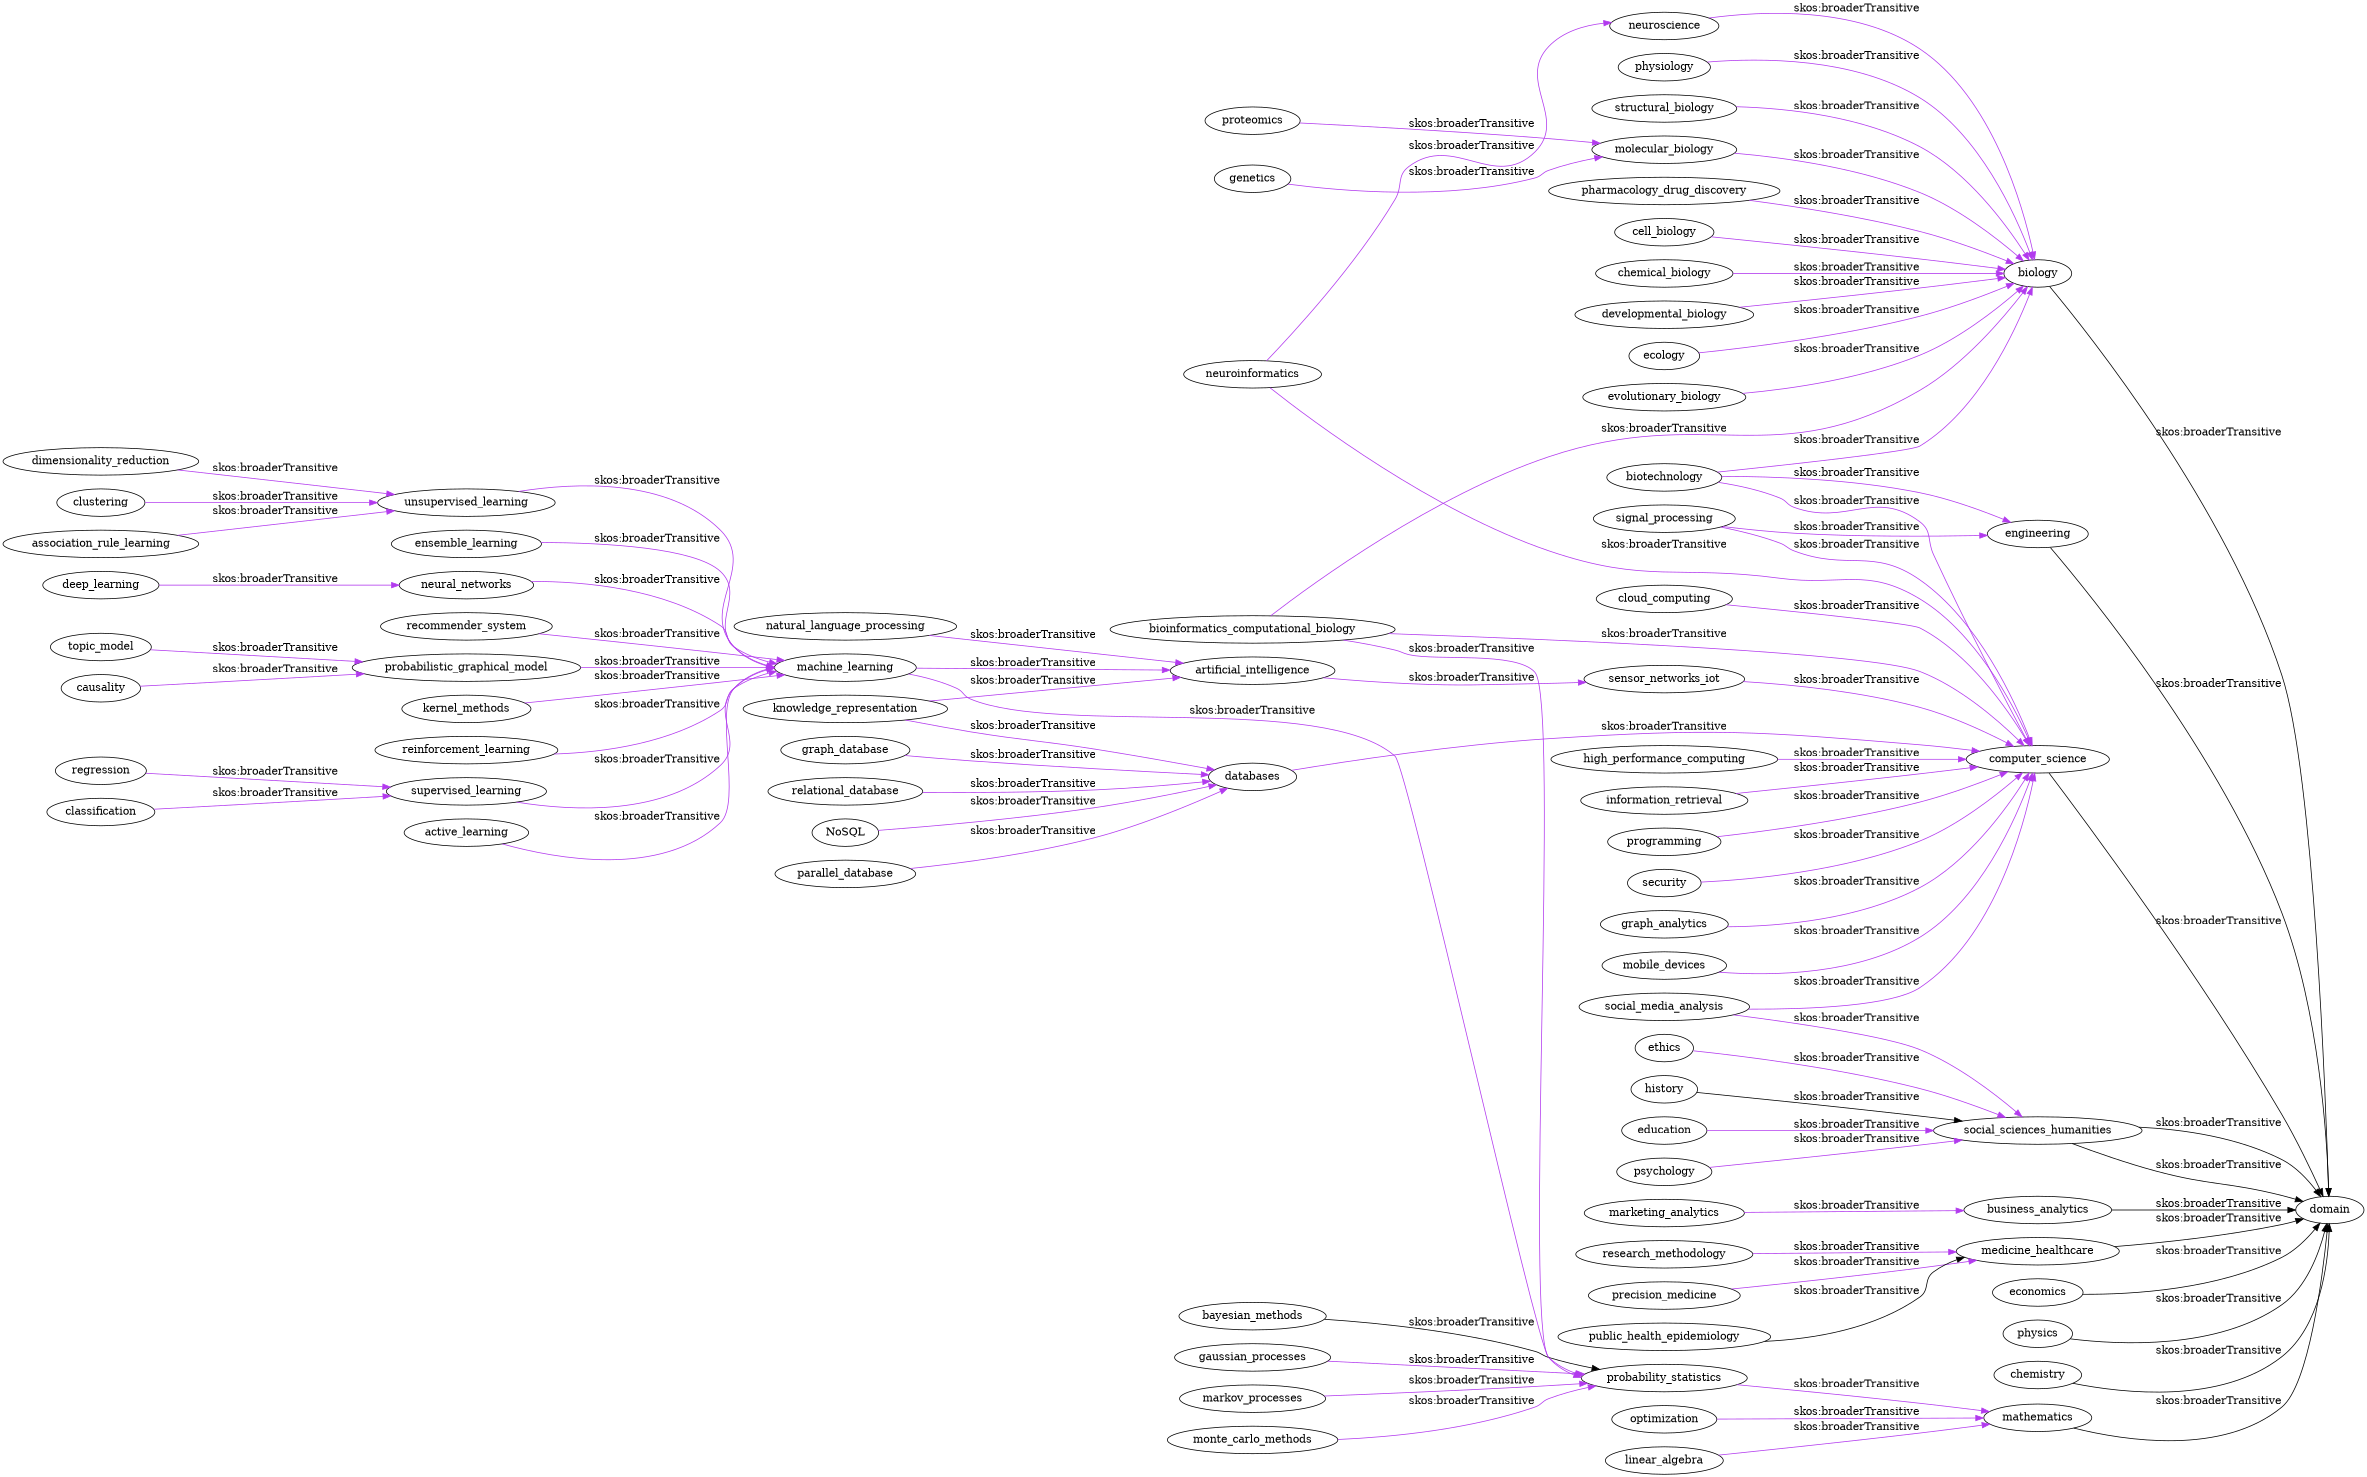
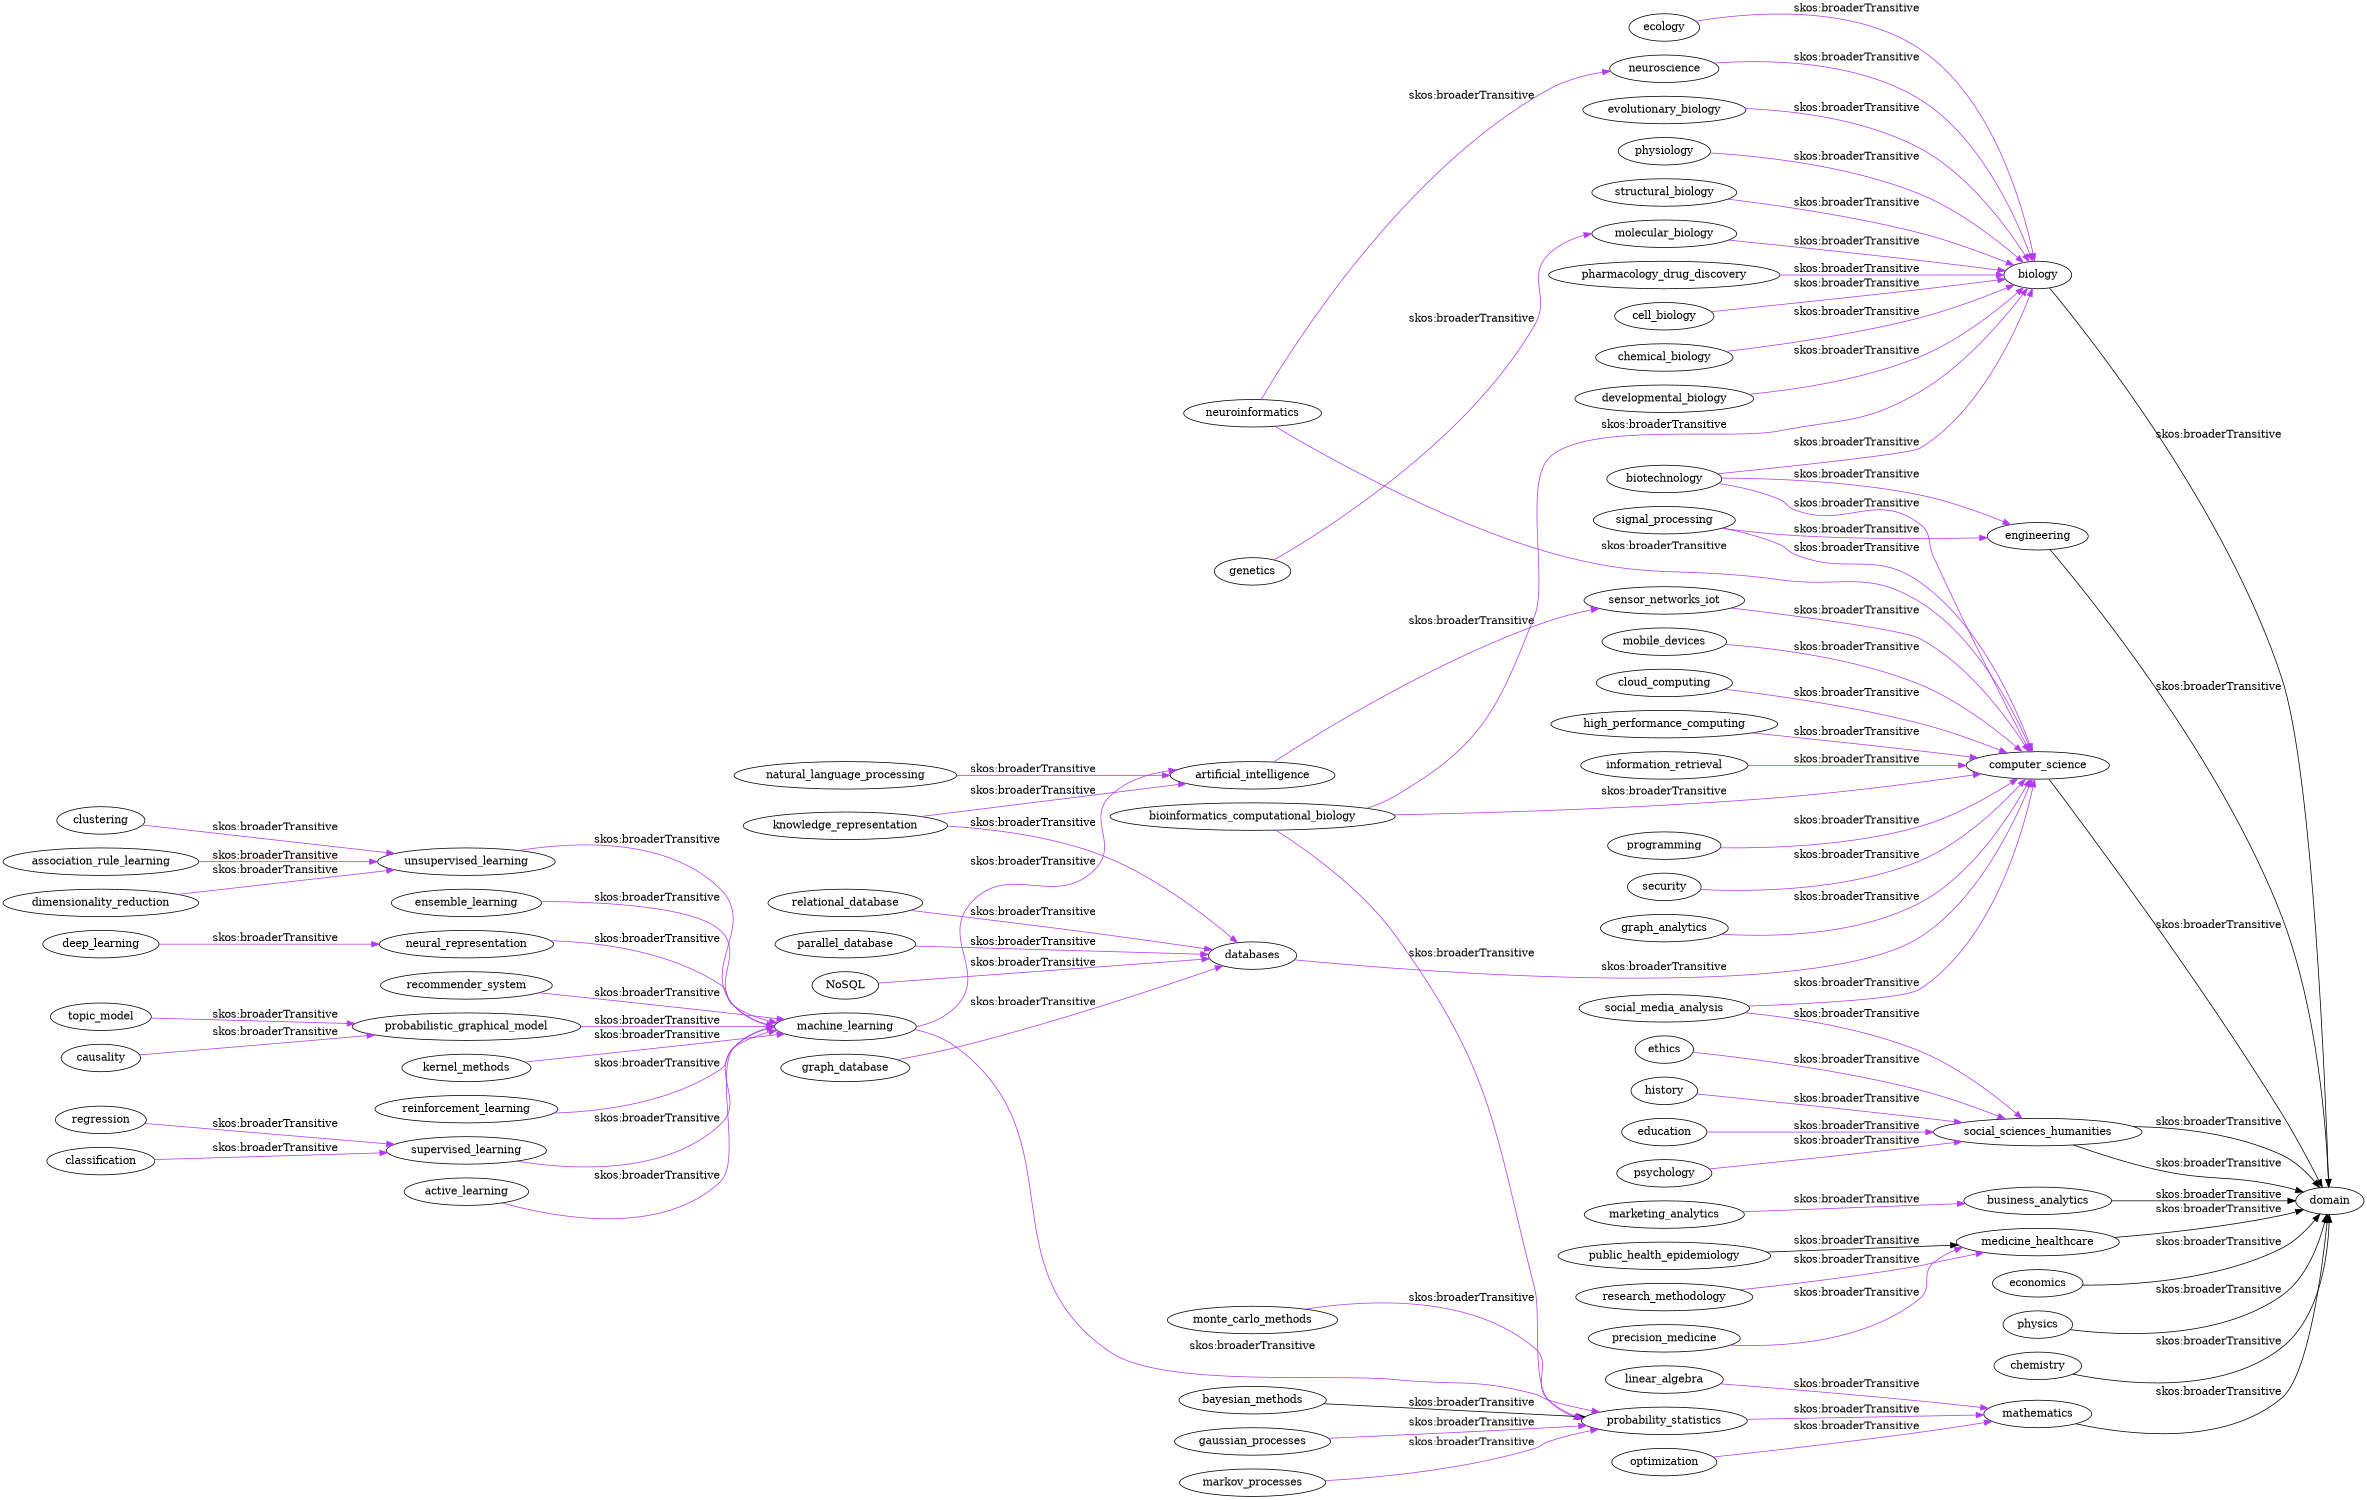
  digraph {
    rankdir=LR
    edge [color=darkorchid2]
    mathematics
    computer_science
    social_sciences_humanities
    biology
    business_analytics
    economics
    engineering
    physics
    chemistry
    medicine_healthcare
    domain
    ethics
    history
    linear_algebra
    probability_statistics
    optimization
    graph_analytics
    artificial_intelligence
    sensor_networks_iot
    databases
    high_performance_computing
    information_retrieval
    programming
    security
    mobile_devices
    cloud_computing
    signal_processing
    education
    psychology
    pharmacology_drug_discovery
    molecular_biology
    cell_biology
    chemical_biology
    developmental_biology
    ecology
    evolutionary_biology
    neuroscience
    physiology
    structural_biology
    marketing_analytics
    precision_medicine
    public_health_epidemiology
    research_methodology
    bioinformatics_computational_biology
    neuroinformatics
    biotechnology
    bayesian_methods
    gaussian_processes
    markov_processes
    monte_carlo_methods
    machine_learning
    natural_language_processing
    knowledge_representation
    graph_database
    relational_database
    NoSQL
    parallel_database
    genetics
-   proteomics
    unsupervised_learning
    ensemble_learning
-   neural_networks
+   neural_networks [label=neural_representation]
    recommender_system
    probabilistic_graphical_model
    kernel_methods
    reinforcement_learning
    supervised_learning
    active_learning
    association_rule_learning
    dimensionality_reduction
    clustering
    topic_model
    causality
    regression
    classification
    deep_learning
    social_media_analysis
    subgraph sub_1 {
      rank=same
      mathematics
      computer_science
      social_sciences_humanities
      biology
      business_analytics
      economics
      engineering
      physics
      chemistry
      medicine_healthcare
    }
    mathematics -> domain [color=black label="skos:broaderTransitive"]
    computer_science -> domain [color=black label="skos:broaderTransitive"]
    social_sciences_humanities -> domain [color=black label="skos:broaderTransitive"]
    social_sciences_humanities -> domain [color=black label="skos:broaderTransitive"]
    biology -> domain [color=black label="skos:broaderTransitive"]
    business_analytics -> domain [color=black label="skos:broaderTransitive"]
    economics -> domain [color=black label="skos:broaderTransitive"]
    engineering -> domain [color=black label="skos:broaderTransitive"]
    physics -> domain [color=black label="skos:broaderTransitive"]
    chemistry -> domain [color=black label="skos:broaderTransitive"]
    medicine_healthcare -> domain [color=black label="skos:broaderTransitive"]
    ethics -> social_sciences_humanities [label="skos:broaderTransitive"]
-   history -> social_sciences_humanities [color=black label="skos:broaderTransitive"]
+   history -> social_sciences_humanities [label="skos:broaderTransitive"]
    linear_algebra -> mathematics [label="skos:broaderTransitive"]
    probability_statistics -> mathematics [label="skos:broaderTransitive"]
    optimization -> mathematics [label="skos:broaderTransitive"]
    graph_analytics -> computer_science [label="skos:broaderTransitive"]
    artificial_intelligence -> sensor_networks_iot [label="skos:broaderTransitive"]
    sensor_networks_iot -> computer_science [label="skos:broaderTransitive"]
    databases -> computer_science [label="skos:broaderTransitive"]
    high_performance_computing -> computer_science [label="skos:broaderTransitive"]
    information_retrieval -> computer_science [label="skos:broaderTransitive"]
    programming -> computer_science [label="skos:broaderTransitive"]
    security -> computer_science [label="skos:broaderTransitive"]
    mobile_devices -> computer_science [label="skos:broaderTransitive"]
    cloud_computing -> computer_science [label="skos:broaderTransitive"]
    signal_processing -> computer_science [label="skos:broaderTransitive"]
    signal_processing -> engineering [label="skos:broaderTransitive"]
    education -> social_sciences_humanities [label="skos:broaderTransitive"]
    psychology -> social_sciences_humanities [label="skos:broaderTransitive"]
    pharmacology_drug_discovery -> biology [label="skos:broaderTransitive"]
    molecular_biology -> biology [label="skos:broaderTransitive"]
    cell_biology -> biology [label="skos:broaderTransitive"]
    chemical_biology -> biology [label="skos:broaderTransitive"]
    developmental_biology -> biology [label="skos:broaderTransitive"]
    ecology -> biology [label="skos:broaderTransitive"]
    evolutionary_biology -> biology [label="skos:broaderTransitive"]
    neuroscience -> biology [label="skos:broaderTransitive"]
    physiology -> biology [label="skos:broaderTransitive"]
    structural_biology -> biology [label="skos:broaderTransitive"]
    marketing_analytics -> business_analytics [label="skos:broaderTransitive"]
    precision_medicine -> medicine_healthcare [label="skos:broaderTransitive"]
    public_health_epidemiology -> medicine_healthcare [color=black label="skos:broaderTransitive"]
    research_methodology -> medicine_healthcare [label="skos:broaderTransitive"]
    bioinformatics_computational_biology -> computer_science [label="skos:broaderTransitive"]
    bioinformatics_computational_biology -> biology [label="skos:broaderTransitive"]
    bioinformatics_computational_biology -> probability_statistics [label="skos:broaderTransitive"]
    neuroinformatics -> computer_science [label="skos:broaderTransitive"]
    neuroinformatics -> neuroscience [label="skos:broaderTransitive"]
    biotechnology -> computer_science [label="skos:broaderTransitive"]
    biotechnology -> biology [label="skos:broaderTransitive"]
    biotechnology -> engineering [label="skos:broaderTransitive"]
    bayesian_methods -> probability_statistics [color=black label="skos:broaderTransitive"]
    gaussian_processes -> probability_statistics [label="skos:broaderTransitive"]
    markov_processes -> probability_statistics [label="skos:broaderTransitive"]
    monte_carlo_methods -> probability_statistics [label="skos:broaderTransitive"]
    machine_learning -> probability_statistics [label="skos:broaderTransitive"]
    machine_learning -> artificial_intelligence [label="skos:broaderTransitive"]
    natural_language_processing -> artificial_intelligence [label="skos:broaderTransitive"]
    knowledge_representation -> artificial_intelligence [label="skos:broaderTransitive"]
    knowledge_representation -> databases [label="skos:broaderTransitive"]
    graph_database -> databases [label="skos:broaderTransitive"]
    relational_database -> databases [label="skos:broaderTransitive"]
    NoSQL -> databases [label="skos:broaderTransitive"]
    parallel_database -> databases [label="skos:broaderTransitive"]
    genetics -> molecular_biology [label="skos:broaderTransitive"]
-   proteomics -> molecular_biology [label="skos:broaderTransitive"]
    unsupervised_learning -> machine_learning [label="skos:broaderTransitive"]
    ensemble_learning -> machine_learning [label="skos:broaderTransitive"]
    neural_networks -> machine_learning [label="skos:broaderTransitive"]
    recommender_system -> machine_learning [label="skos:broaderTransitive"]
    probabilistic_graphical_model -> machine_learning [label="skos:broaderTransitive"]
    kernel_methods -> machine_learning [label="skos:broaderTransitive"]
    reinforcement_learning -> machine_learning [label="skos:broaderTransitive"]
    supervised_learning -> machine_learning [label="skos:broaderTransitive"]
    active_learning -> machine_learning [label="skos:broaderTransitive"]
    association_rule_learning -> unsupervised_learning [label="skos:broaderTransitive"]
    dimensionality_reduction -> unsupervised_learning [label="skos:broaderTransitive"]
    clustering -> unsupervised_learning [label="skos:broaderTransitive"]
    topic_model -> probabilistic_graphical_model [label="skos:broaderTransitive"]
    causality -> probabilistic_graphical_model [label="skos:broaderTransitive"]
    regression -> supervised_learning [label="skos:broaderTransitive"]
    classification -> supervised_learning [label="skos:broaderTransitive"]
    deep_learning -> neural_networks [label="skos:broaderTransitive"]
    social_media_analysis -> computer_science [label="skos:broaderTransitive"]
    social_media_analysis -> social_sciences_humanities [label="skos:broaderTransitive"]
  }
